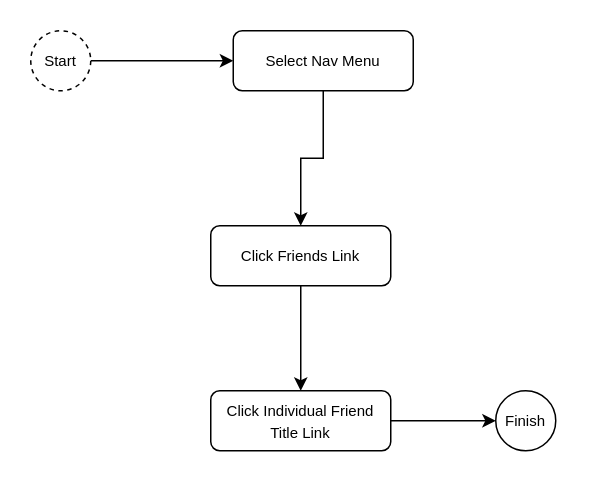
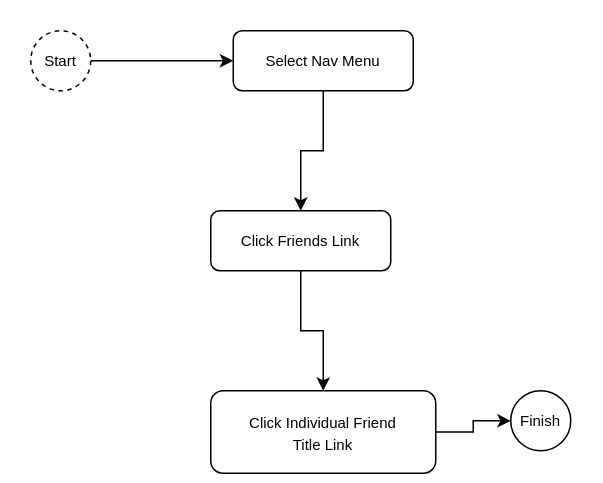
  <mxCell id="0" />
  <mxCell id="1" parent="0" />
  <mxCell id="2" value="" style="edgeStyle=orthogonalEdgeStyle;rounded=0;orthogonalLoop=1;jettySize=auto;html=1;" edge="1" parent="1" source="3" target="5"><mxGeometry relative="1" as="geometry" /></mxCell>
  <mxCell id="3" value="&lt;p style=&quot;line-height: 90%;&quot;&gt;&lt;font style=&quot;font-size: 10px;&quot;&gt;Start&lt;/font&gt;&lt;/p&gt;" style="ellipse;whiteSpace=wrap;html=1;aspect=fixed;dashed=1;" vertex="1" parent="1"><mxGeometry x="20" y="20" width="40" height="40" as="geometry" /></mxCell>
  <mxCell id="4" value="" style="edgeStyle=orthogonalEdgeStyle;rounded=0;orthogonalLoop=1;jettySize=auto;html=1;" edge="1" parent="1" source="5" target="7"><mxGeometry relative="1" as="geometry" /></mxCell>
  <mxCell id="5" value="&lt;font style=&quot;font-size: 10px;&quot;&gt;Select Nav Menu&lt;/font&gt;" style="rounded=1;whiteSpace=wrap;html=1;" vertex="1" parent="1"><mxGeometry x="155" y="20" width="120" height="40" as="geometry" /></mxCell>
  <mxCell id="6" value="" style="edgeStyle=orthogonalEdgeStyle;rounded=0;orthogonalLoop=1;jettySize=auto;html=1;" edge="1" parent="1" source="7" target="9"><mxGeometry relative="1" as="geometry" /></mxCell>
- <mxCell id="7" value="&lt;font style=&quot;font-size: 10px;&quot;&gt;Click Friends Link&lt;/font&gt;" style="rounded=1;whiteSpace=wrap;html=1;" vertex="1" parent="1"><mxGeometry x="140" y="150" width="120" height="40" as="geometry" /></mxCell>
+ <mxCell id="7" value="&lt;font style=&quot;font-size: 10px;&quot;&gt;Click Friends Link&lt;/font&gt;" style="rounded=1;whiteSpace=wrap;html=1;" vertex="1" parent="1"><mxGeometry x="140" y="140" width="120" height="40" as="geometry" /></mxCell>
  <mxCell id="8" value="" style="edgeStyle=orthogonalEdgeStyle;rounded=0;orthogonalLoop=1;jettySize=auto;html=1;" edge="1" parent="1" source="9" target="10"><mxGeometry relative="1" as="geometry" /></mxCell>
- <mxCell id="9" value="&lt;font style=&quot;font-size: 10px;&quot;&gt;Click Individual Friend&lt;br&gt;Title Link&lt;/font&gt;" style="rounded=1;whiteSpace=wrap;html=1;" vertex="1" parent="1"><mxGeometry x="140" y="260" width="120" height="40" as="geometry" /></mxCell>
- <mxCell id="10" value="&lt;font style=&quot;font-size: 10px;&quot;&gt;Finish&lt;/font&gt;" style="ellipse;whiteSpace=wrap;html=1;aspect=fixed;fontSize=7;" vertex="1" parent="1"><mxGeometry x="330" y="260" width="40" height="40" as="geometry" /></mxCell>
+ <mxCell id="9" value="&lt;font style=&quot;font-size: 10px;&quot;&gt;Click Individual Friend&lt;br&gt;Title Link&lt;/font&gt;" style="rounded=1;whiteSpace=wrap;html=1;" vertex="1" parent="1"><mxGeometry x="140" y="260" width="150" height="55" as="geometry" /></mxCell>
+ <mxCell id="10" value="&lt;font style=&quot;font-size: 10px;&quot;&gt;Finish&lt;/font&gt;" style="ellipse;whiteSpace=wrap;html=1;aspect=fixed;fontSize=7;" vertex="1" parent="1"><mxGeometry x="340" y="260" width="40" height="40" as="geometry" /></mxCell>
